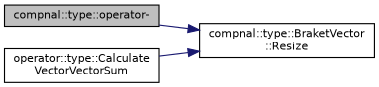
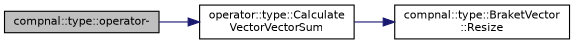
  digraph {
    rankdir=LR
    node [color=black fillcolor=white fontname=Helvetica fontsize=10 shape=record style=filled]
    edge [color=midnightblue fontname=Helvetica fontsize=10 labelfontname=Helvetica labelfontsize=10 style=solid]
    n1 [fillcolor=grey75 fontcolor=black height=0.2 label="compnal::type::operator-" width=0.4]
    n2 [height=0.2 label="operator::type::Calculate\lVectorVectorSum" width=0.4]
    n3 [height=0.2 label="compnal::type::BraketVector\l::Resize" width=0.4]
-   n1 -> n3
+   n1 -> n2
    n2 -> n3
  }
